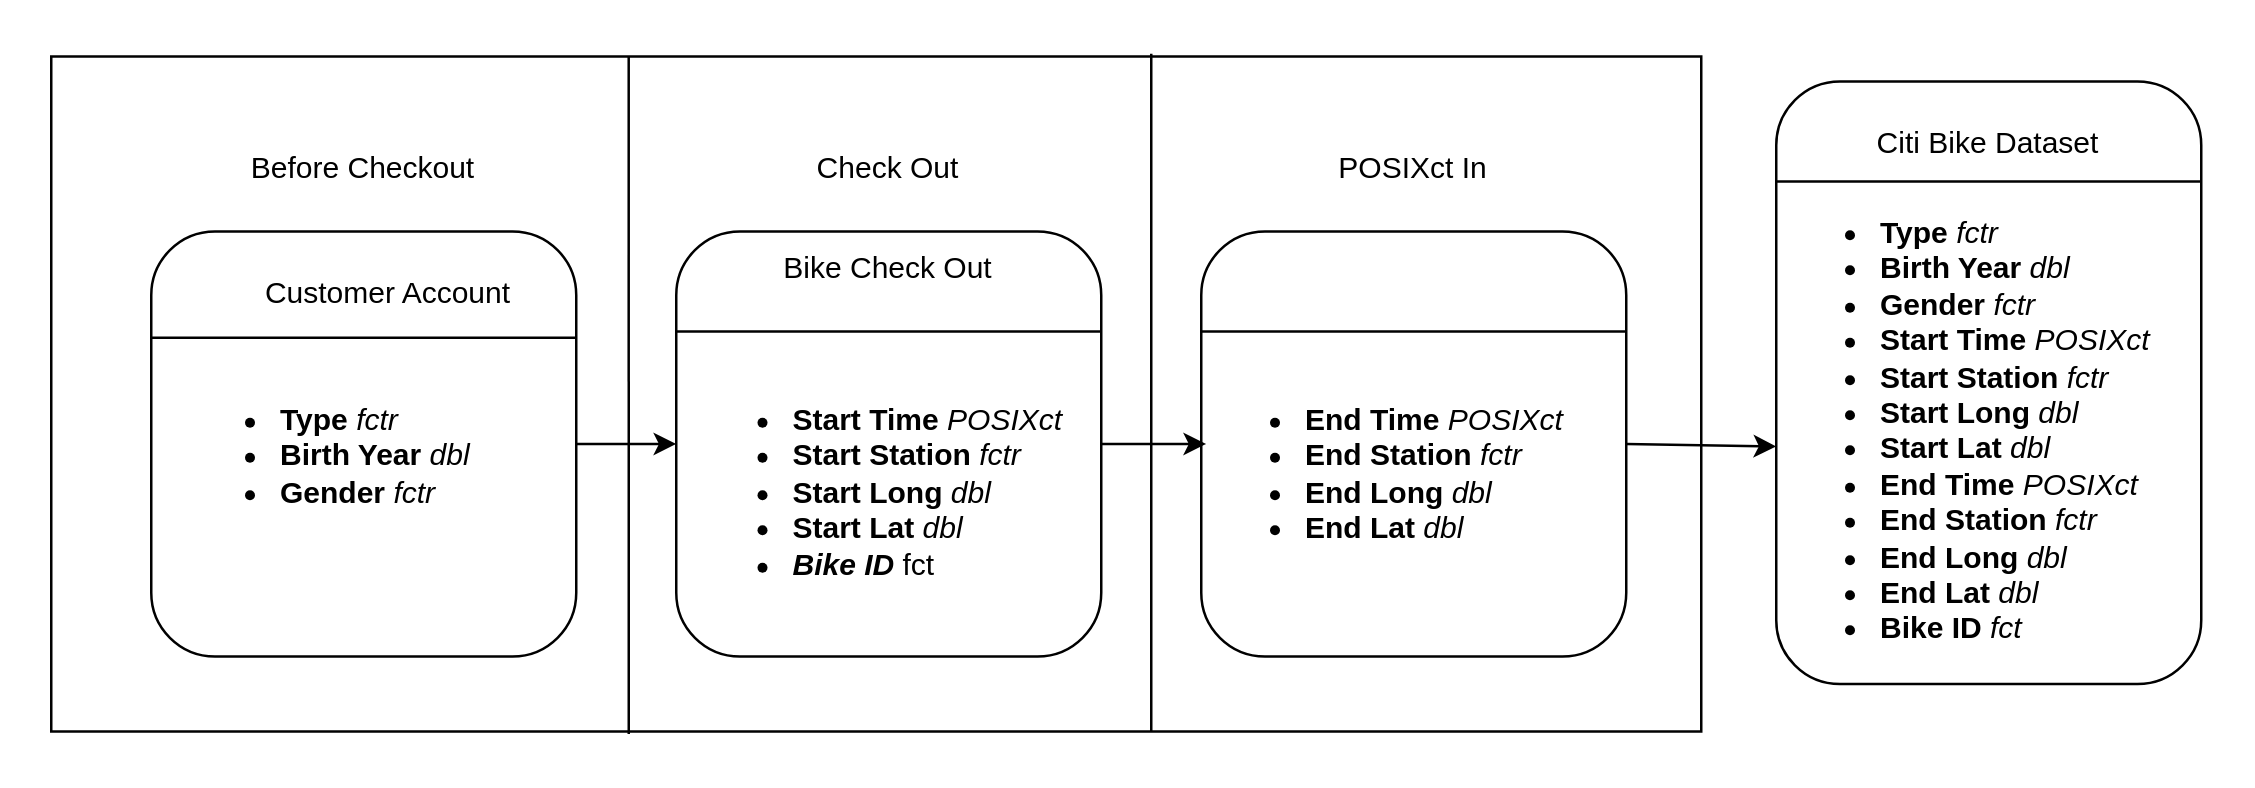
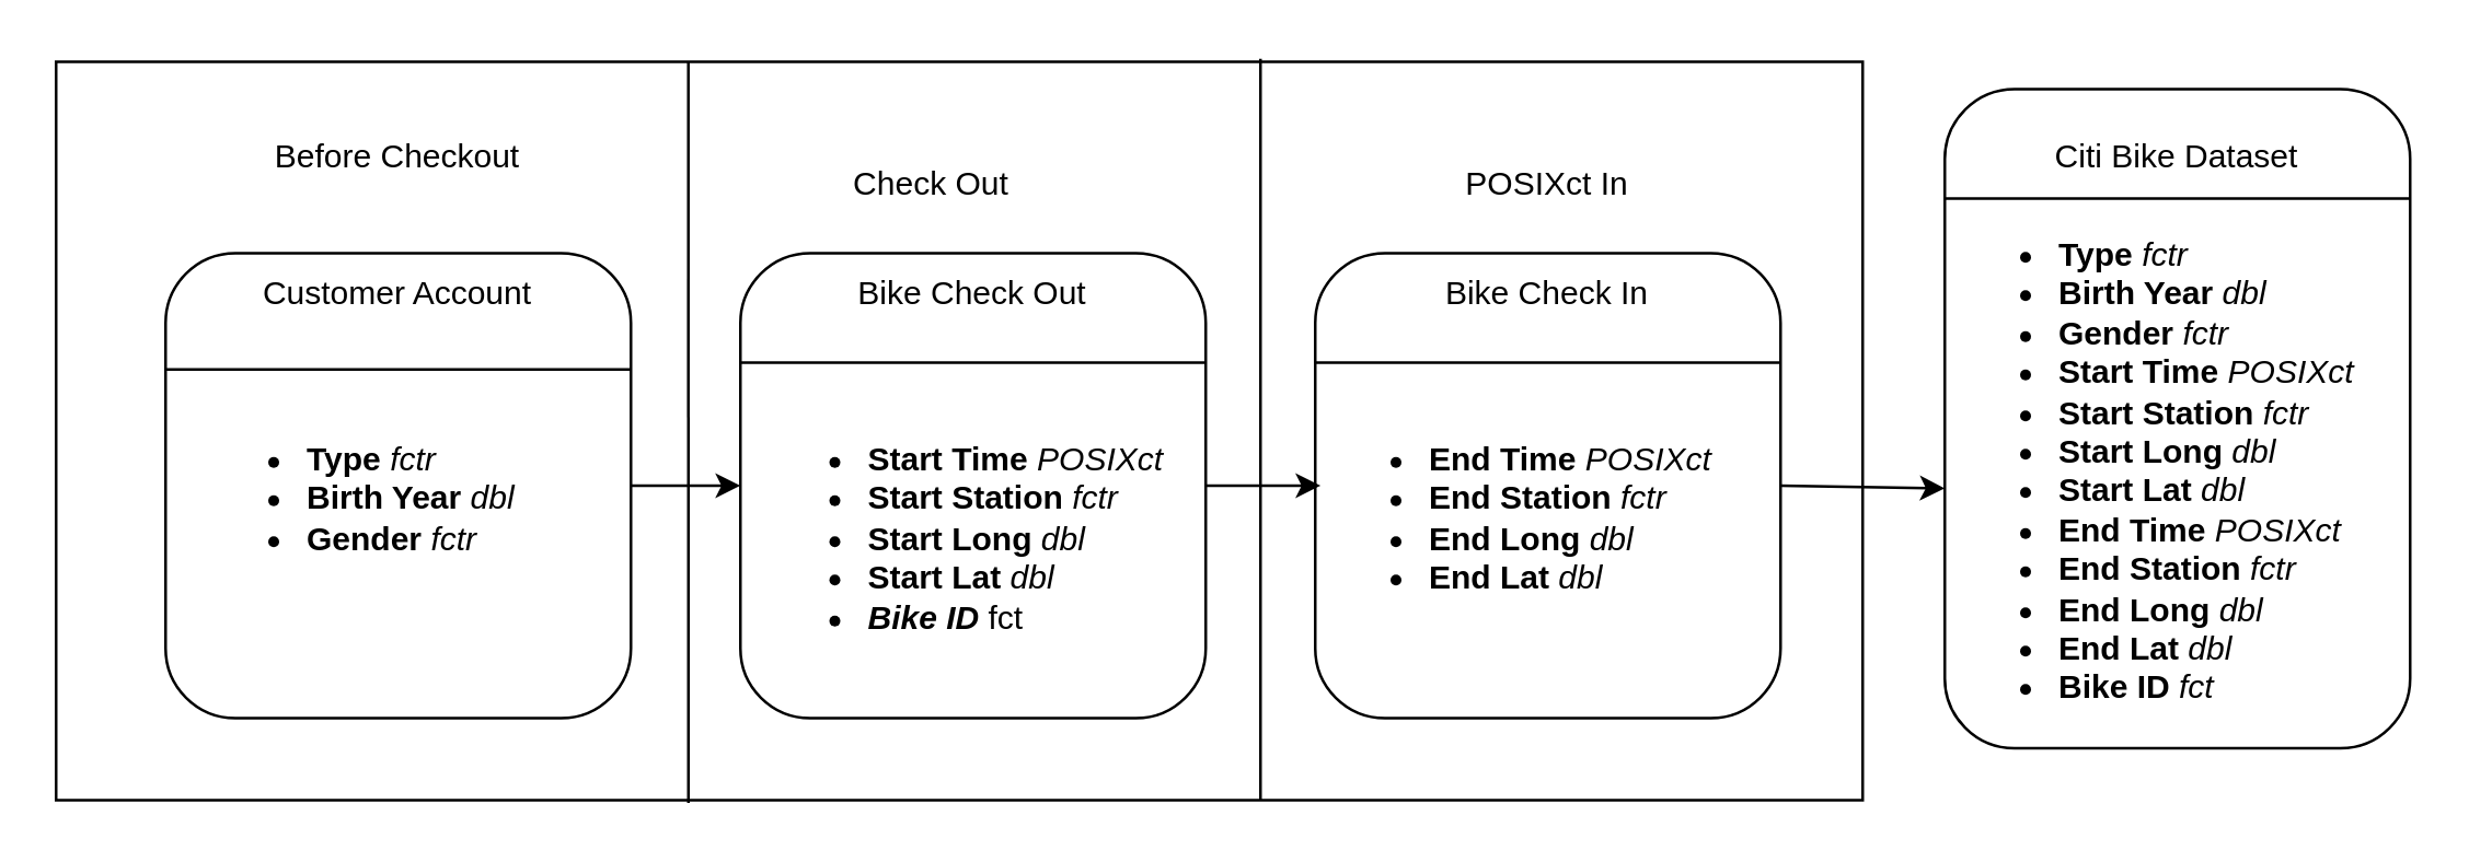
  <mxCell id="0" />
  <mxCell id="1" parent="0" />
  <mxCell id="2" value="" style="rounded=0;whiteSpace=wrap;html=1;fillColor=default;" parent="1" vertex="1"><mxGeometry x="20" y="22" width="660" height="270" as="geometry" /></mxCell>
  <mxCell id="3" value="" style="rounded=1;whiteSpace=wrap;html=1;" parent="1" vertex="1"><mxGeometry x="60" y="92" width="170" height="170" as="geometry" /></mxCell>
- <mxCell id="4" value="Before Checkout" style="text;html=1;strokeColor=none;fillColor=none;align=center;verticalAlign=middle;whiteSpace=wrap;rounded=0;" parent="1" vertex="1"><mxGeometry x="90" y="52" width="110" height="30" as="geometry" /></mxCell>
+ <mxCell id="4" value="Before Checkout" style="text;html=1;strokeColor=none;fillColor=none;align=center;verticalAlign=middle;whiteSpace=wrap;rounded=0;" parent="1" vertex="1"><mxGeometry x="90" y="42" width="110" height="30" as="geometry" /></mxCell>
  <mxCell id="5" value="" style="rounded=1;whiteSpace=wrap;html=1;" parent="1" vertex="1"><mxGeometry x="270" y="92" width="170" height="170" as="geometry" /></mxCell>
- <mxCell id="6" value="Check Out" style="text;html=1;strokeColor=none;fillColor=none;align=center;verticalAlign=middle;whiteSpace=wrap;rounded=0;" parent="1" vertex="1"><mxGeometry x="300" y="52" width="110" height="30" as="geometry" /></mxCell>
+ <mxCell id="6" value="Check Out" style="text;html=1;strokeColor=none;fillColor=none;align=center;verticalAlign=middle;whiteSpace=wrap;rounded=0;" parent="1" vertex="1"><mxGeometry x="285" y="52" width="110" height="30" as="geometry" /></mxCell>
  <mxCell id="7" value="" style="rounded=1;whiteSpace=wrap;html=1;" parent="1" vertex="1"><mxGeometry x="480" y="92" width="170" height="170" as="geometry" /></mxCell>
  <mxCell id="8" value="POSIXct In" style="text;html=1;strokeColor=none;fillColor=none;align=center;verticalAlign=middle;whiteSpace=wrap;rounded=0;" parent="1" vertex="1"><mxGeometry x="510" y="52" width="110" height="30" as="geometry" /></mxCell>
  <mxCell id="9" value="" style="endArrow=none;html=1;rounded=0;exitX=0;exitY=0.25;exitDx=0;exitDy=0;entryX=1;entryY=0.25;entryDx=0;entryDy=0;" parent="1" source="3" target="3" edge="1"><mxGeometry width="50" height="50" relative="1" as="geometry"><mxPoint x="390" y="252" as="sourcePoint" /><mxPoint x="440" y="202" as="targetPoint" /></mxGeometry></mxCell>
  <mxCell id="10" value="" style="endArrow=none;html=1;rounded=0;exitX=0;exitY=0.25;exitDx=0;exitDy=0;entryX=1;entryY=0.25;entryDx=0;entryDy=0;" parent="1" edge="1"><mxGeometry width="50" height="50" relative="1" as="geometry"><mxPoint x="270" y="132" as="sourcePoint" /><mxPoint x="440" y="132" as="targetPoint" /></mxGeometry></mxCell>
  <mxCell id="11" value="" style="endArrow=none;html=1;rounded=0;exitX=0;exitY=0.25;exitDx=0;exitDy=0;entryX=1;entryY=0.25;entryDx=0;entryDy=0;" parent="1" edge="1"><mxGeometry width="50" height="50" relative="1" as="geometry"><mxPoint x="480" y="132" as="sourcePoint" /><mxPoint x="650" y="132" as="targetPoint" /></mxGeometry></mxCell>
- <mxCell id="12" value="Customer Account" style="text;html=1;strokeColor=none;fillColor=none;align=center;verticalAlign=middle;whiteSpace=wrap;rounded=0;" parent="1" vertex="1"><mxGeometry x="100" y="102" width="110" height="30" as="geometry" /></mxCell>
+ <mxCell id="12" value="Customer Account" style="text;html=1;strokeColor=none;fillColor=none;align=center;verticalAlign=middle;whiteSpace=wrap;rounded=0;" parent="1" vertex="1"><mxGeometry x="90" y="92" width="110" height="30" as="geometry" /></mxCell>
  <mxCell id="13" value="Bike Check Out" style="text;html=1;strokeColor=none;fillColor=none;align=center;verticalAlign=middle;whiteSpace=wrap;rounded=0;" parent="1" vertex="1"><mxGeometry x="300" y="92" width="110" height="30" as="geometry" /></mxCell>
+ <mxCell id="14" value="Bike Check In" style="text;html=1;strokeColor=none;fillColor=none;align=center;verticalAlign=middle;whiteSpace=wrap;rounded=0;" parent="1" vertex="1"><mxGeometry x="510" y="92" width="110" height="30" as="geometry" /></mxCell>
  <mxCell id="15" value="&lt;ul&gt;&lt;li&gt;&lt;b&gt;Type &lt;/b&gt;&lt;i&gt;fctr&lt;/i&gt;&lt;/li&gt;&lt;li&gt;&lt;b&gt;Birth Year &lt;/b&gt;&lt;i&gt;dbl&lt;/i&gt;&lt;/li&gt;&lt;li&gt;&lt;b&gt;Gender &lt;/b&gt;&lt;i&gt;fctr&lt;/i&gt;&lt;b&gt;&amp;nbsp;&lt;/b&gt;&lt;/li&gt;&lt;/ul&gt;" style="text;html=1;strokeColor=none;fillColor=none;align=left;verticalAlign=top;whiteSpace=wrap;rounded=0;" parent="1" vertex="1"><mxGeometry x="70" y="142" width="150" height="110" as="geometry" /></mxCell>
  <mxCell id="16" value="&lt;ul&gt;&lt;li&gt;&lt;b&gt;Start Time &lt;/b&gt;&lt;i&gt;POSIXct&lt;/i&gt;&lt;/li&gt;&lt;li&gt;&lt;b&gt;Start Station &lt;/b&gt;&lt;i&gt;fctr&lt;/i&gt;&lt;b&gt;&amp;nbsp;&lt;/b&gt;&lt;/li&gt;&lt;li&gt;&lt;b&gt;Start Long &lt;/b&gt;&lt;i&gt;dbl&lt;/i&gt;&lt;/li&gt;&lt;li&gt;&lt;b&gt;Start Lat &lt;/b&gt;&lt;i&gt;dbl&lt;/i&gt;&lt;/li&gt;&lt;li&gt;&lt;i style=&quot;font-weight: bold;&quot;&gt;Bike ID &lt;/i&gt;fct&lt;/li&gt;&lt;/ul&gt;" style="text;html=1;strokeColor=none;fillColor=none;align=left;verticalAlign=top;whiteSpace=wrap;rounded=0;" parent="1" vertex="1"><mxGeometry x="275" y="142" width="150" height="110" as="geometry" /></mxCell>
  <mxCell id="17" value="&lt;ul&gt;&lt;li&gt;&lt;b&gt;End Time &lt;/b&gt;&lt;i&gt;POSIXct&lt;/i&gt;&lt;/li&gt;&lt;li&gt;&lt;b&gt;End Station &lt;/b&gt;&lt;i&gt;fctr&lt;/i&gt;&lt;b&gt;&amp;nbsp;&lt;/b&gt;&lt;/li&gt;&lt;li&gt;&lt;b&gt;End Long &lt;/b&gt;&lt;i&gt;dbl&lt;/i&gt;&lt;/li&gt;&lt;li&gt;&lt;b&gt;End Lat &lt;/b&gt;&lt;i&gt;dbl&lt;/i&gt;&lt;/li&gt;&lt;/ul&gt;" style="text;html=1;strokeColor=none;fillColor=none;align=left;verticalAlign=top;whiteSpace=wrap;rounded=0;" parent="1" vertex="1"><mxGeometry x="480" y="142" width="150" height="110" as="geometry" /></mxCell>
  <mxCell id="18" value="" style="endArrow=none;html=1;rounded=0;entryX=0.303;entryY=0;entryDx=0;entryDy=0;entryPerimeter=0;" parent="1" edge="1"><mxGeometry width="50" height="50" relative="1" as="geometry"><mxPoint x="251" y="293" as="sourcePoint" /><mxPoint x="250.98" y="22" as="targetPoint" /></mxGeometry></mxCell>
  <mxCell id="19" value="" style="endArrow=none;html=1;rounded=0;entryX=0.303;entryY=0;entryDx=0;entryDy=0;entryPerimeter=0;" parent="1" edge="1"><mxGeometry width="50" height="50" relative="1" as="geometry"><mxPoint x="460" y="292" as="sourcePoint" /><mxPoint x="460" y="20.92" as="targetPoint" /></mxGeometry></mxCell>
  <mxCell id="20" value="" style="endArrow=classic;html=1;rounded=0;exitX=1;exitY=0.5;exitDx=0;exitDy=0;entryX=0;entryY=0.5;entryDx=0;entryDy=0;" parent="1" source="3" target="5" edge="1"><mxGeometry width="50" height="50" relative="1" as="geometry"><mxPoint x="550" y="312" as="sourcePoint" /><mxPoint x="600" y="262" as="targetPoint" /></mxGeometry></mxCell>
  <mxCell id="21" value="" style="endArrow=classic;html=1;rounded=0;exitX=1;exitY=0.5;exitDx=0;exitDy=0;entryX=0.013;entryY=0.318;entryDx=0;entryDy=0;entryPerimeter=0;" parent="1" source="5" target="17" edge="1"><mxGeometry width="50" height="50" relative="1" as="geometry"><mxPoint x="550" y="312" as="sourcePoint" /><mxPoint x="600" y="262" as="targetPoint" /></mxGeometry></mxCell>
  <mxCell id="22" value="" style="endArrow=classic;html=1;rounded=0;exitX=1;exitY=0.5;exitDx=0;exitDy=0;" parent="1" source="7" edge="1"><mxGeometry width="50" height="50" relative="1" as="geometry"><mxPoint x="550" y="312" as="sourcePoint" /><mxPoint x="710" y="178" as="targetPoint" /></mxGeometry></mxCell>
  <mxCell id="23" value="" style="rounded=1;whiteSpace=wrap;html=1;" parent="1" vertex="1"><mxGeometry x="710" y="32" width="170" height="241" as="geometry" /></mxCell>
  <mxCell id="24" value="" style="endArrow=none;html=1;rounded=0;exitX=0;exitY=0.25;exitDx=0;exitDy=0;entryX=1;entryY=0.25;entryDx=0;entryDy=0;" parent="1" edge="1"><mxGeometry width="50" height="50" relative="1" as="geometry"><mxPoint x="710" y="72" as="sourcePoint" /><mxPoint x="880" y="72" as="targetPoint" /></mxGeometry></mxCell>
  <mxCell id="25" value="Citi Bike Dataset" style="text;html=1;strokeColor=none;fillColor=none;align=center;verticalAlign=middle;whiteSpace=wrap;rounded=0;" parent="1" vertex="1"><mxGeometry x="740" y="42" width="110" height="30" as="geometry" /></mxCell>
  <mxCell id="26" value="&lt;ul&gt;&lt;li&gt;&lt;b&gt;Type&amp;nbsp;&lt;/b&gt;&lt;i&gt;fctr&lt;/i&gt;&lt;/li&gt;&lt;li&gt;&lt;b&gt;Birth Year&amp;nbsp;&lt;/b&gt;&lt;i&gt;dbl&lt;/i&gt;&lt;/li&gt;&lt;li&gt;&lt;b&gt;Gender&amp;nbsp;&lt;/b&gt;&lt;i&gt;fctr&lt;/i&gt;&lt;b&gt;&amp;nbsp;&lt;/b&gt;&lt;/li&gt;&lt;li&gt;&lt;b&gt;Start Time&amp;nbsp;&lt;/b&gt;&lt;i&gt;POSIXct&lt;/i&gt;&lt;/li&gt;&lt;li&gt;&lt;b&gt;Start Station&amp;nbsp;&lt;/b&gt;&lt;i&gt;fctr&lt;/i&gt;&lt;b&gt;&amp;nbsp;&lt;/b&gt;&lt;/li&gt;&lt;li&gt;&lt;b&gt;Start Long&amp;nbsp;&lt;/b&gt;&lt;i&gt;dbl&lt;/i&gt;&lt;/li&gt;&lt;li&gt;&lt;b&gt;Start Lat&amp;nbsp;&lt;/b&gt;&lt;i&gt;dbl&lt;/i&gt;&lt;/li&gt;&lt;li&gt;&lt;b&gt;End Time&amp;nbsp;&lt;/b&gt;&lt;i&gt;POSIXct&lt;/i&gt;&lt;/li&gt;&lt;li&gt;&lt;b&gt;End Station&amp;nbsp;&lt;/b&gt;&lt;i&gt;fctr&lt;/i&gt;&lt;b&gt;&amp;nbsp;&lt;/b&gt;&lt;/li&gt;&lt;li&gt;&lt;b&gt;End Long&amp;nbsp;&lt;/b&gt;&lt;i&gt;dbl&lt;/i&gt;&lt;/li&gt;&lt;li&gt;&lt;b&gt;End Lat&amp;nbsp;&lt;/b&gt;&lt;i&gt;dbl&lt;/i&gt;&lt;/li&gt;&lt;li&gt;&lt;b&gt;Bike ID &lt;/b&gt;&lt;i&gt;fct&lt;/i&gt;&lt;/li&gt;&lt;/ul&gt;" style="text;html=1;strokeColor=none;fillColor=none;align=left;verticalAlign=top;whiteSpace=wrap;rounded=0;" parent="1" vertex="1"><mxGeometry x="710" y="67" width="150" height="180" as="geometry" /></mxCell>
